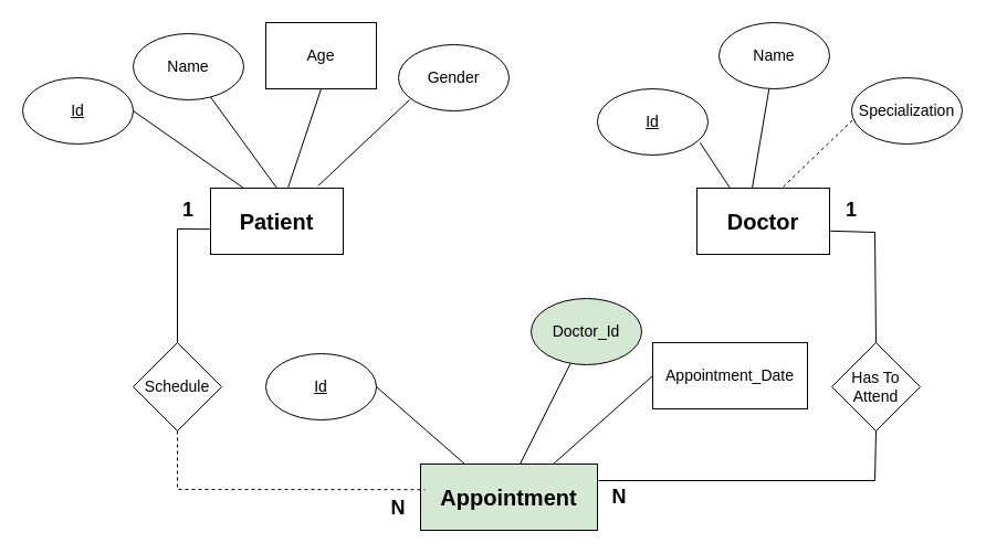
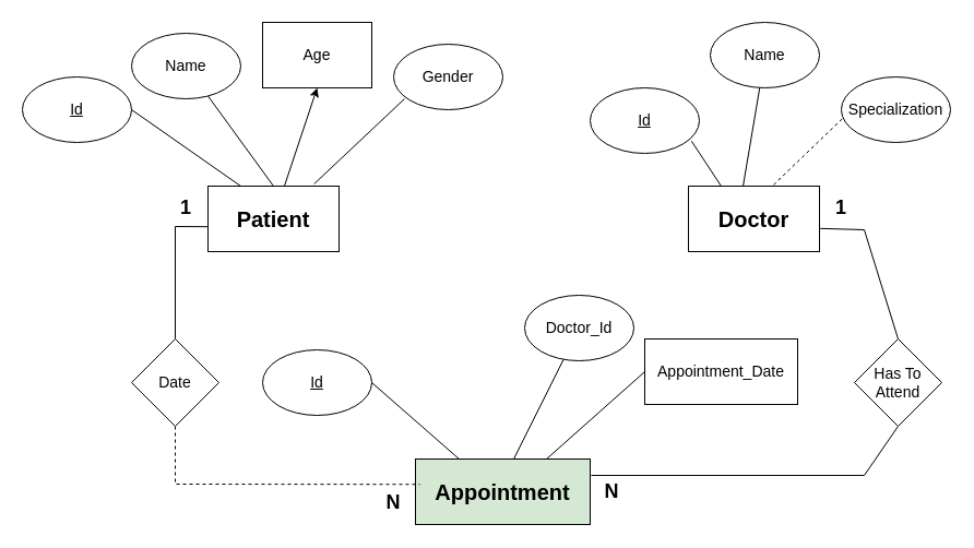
  <mxCell id="0" />
  <mxCell id="1" parent="0" />
  <mxCell id="2" value="Patient" style="rounded=0;whiteSpace=wrap;html=1;fontSize=20;fontStyle=1" parent="1" vertex="1"><mxGeometry x="190" y="170" width="120" height="60" as="geometry" /></mxCell>
  <mxCell id="3" value="Appointment" style="rounded=0;whiteSpace=wrap;html=1;fontSize=20;fontStyle=1;fillColor=#d5e8d4;" parent="1" vertex="1"><mxGeometry x="380" y="420" width="160" height="60" as="geometry" /></mxCell>
  <mxCell id="4" value="Doctor" style="rounded=0;whiteSpace=wrap;html=1;fontSize=20;fontStyle=1" parent="1" vertex="1"><mxGeometry x="630" y="170" width="120" height="60" as="geometry" /></mxCell>
- <mxCell id="5" value="Doctor_Id" style="ellipse;whiteSpace=wrap;html=1;fontSize=14;fillColor=#d5e8d4;" parent="1" vertex="1"><mxGeometry x="480" y="270" width="100" height="60" as="geometry" /></mxCell>
+ <mxCell id="5" value="Doctor_Id" style="ellipse;whiteSpace=wrap;html=1;fontSize=14;" parent="1" vertex="1"><mxGeometry x="480" y="270" width="100" height="60" as="geometry" /></mxCell>
  <mxCell id="6" value="Id" style="ellipse;whiteSpace=wrap;html=1;fontSize=14;fontStyle=4" parent="1" vertex="1"><mxGeometry x="240" y="320" width="100" height="60" as="geometry" /></mxCell>
  <mxCell id="7" value="Appointment_Date" style="whiteSpace=wrap;html=1;fontSize=14;rounded=0;" parent="1" vertex="1"><mxGeometry x="590" y="310" width="140" height="60" as="geometry" /></mxCell>
  <mxCell id="8" value="Id" style="ellipse;whiteSpace=wrap;html=1;fontSize=14;fontStyle=4" parent="1" vertex="1"><mxGeometry x="20" y="70" width="100" height="60" as="geometry" /></mxCell>
  <mxCell id="9" value="Name" style="ellipse;whiteSpace=wrap;html=1;fontSize=14;" parent="1" vertex="1"><mxGeometry x="120" y="30" width="100" height="60" as="geometry" /></mxCell>
  <mxCell id="10" value="Age" style="whiteSpace=wrap;html=1;fontSize=14;rounded=0;" parent="1" vertex="1"><mxGeometry x="240" y="20" width="100" height="60" as="geometry" /></mxCell>
  <mxCell id="11" value="&lt;font style=&quot;font-size: 14px;&quot;&gt;Gender&lt;/font&gt;" style="ellipse;whiteSpace=wrap;html=1;fontSize=14;" parent="1" vertex="1"><mxGeometry x="360" y="40" width="100" height="60" as="geometry" /></mxCell>
  <mxCell id="12" value="Id" style="ellipse;whiteSpace=wrap;html=1;fontSize=14;fontStyle=4" parent="1" vertex="1"><mxGeometry x="540" y="80" width="100" height="60" as="geometry" /></mxCell>
  <mxCell id="13" value="Name" style="ellipse;whiteSpace=wrap;html=1;fontSize=14;" parent="1" vertex="1"><mxGeometry x="650" y="20" width="100" height="60" as="geometry" /></mxCell>
  <mxCell id="14" value="Specialization" style="ellipse;whiteSpace=wrap;html=1;fontSize=14;" parent="1" vertex="1"><mxGeometry x="770" y="70" width="100" height="60" as="geometry" /></mxCell>
  <mxCell id="15" value="" style="endArrow=none;html=1;rounded=0;entryX=0;entryY=0.5;entryDx=0;entryDy=0;" parent="1" target="7" edge="1"><mxGeometry width="50" height="50" relative="1" as="geometry"><mxPoint x="500" y="420" as="sourcePoint" /><mxPoint x="550" y="370" as="targetPoint" /></mxGeometry></mxCell>
  <mxCell id="16" value="" style="endArrow=none;html=1;rounded=0;exitX=0.25;exitY=0;exitDx=0;exitDy=0;entryX=0.928;entryY=0.813;entryDx=0;entryDy=0;entryPerimeter=0;" parent="1" source="4" target="12" edge="1"><mxGeometry width="50" height="50" relative="1" as="geometry"><mxPoint x="650" y="150" as="sourcePoint" /><mxPoint x="700" y="100" as="targetPoint" /></mxGeometry></mxCell>
  <mxCell id="17" value="" style="endArrow=none;html=1;rounded=0;entryX=0.012;entryY=0.633;entryDx=0;entryDy=0;entryPerimeter=0;exitX=0.65;exitY=-0.02;exitDx=0;exitDy=0;exitPerimeter=0;dashed=1;" parent="1" source="4" target="14" edge="1"><mxGeometry width="50" height="50" relative="1" as="geometry"><mxPoint x="690" y="170" as="sourcePoint" /><mxPoint x="740" y="120" as="targetPoint" /></mxGeometry></mxCell>
  <mxCell id="18" value="" style="endArrow=none;html=1;rounded=0;exitX=0.417;exitY=0;exitDx=0;exitDy=0;exitPerimeter=0;" parent="1" source="4" target="13" edge="1"><mxGeometry width="50" height="50" relative="1" as="geometry"><mxPoint x="665" y="160" as="sourcePoint" /><mxPoint x="715" y="110" as="targetPoint" /></mxGeometry></mxCell>
  <mxCell id="19" value="" style="endArrow=none;html=1;rounded=0;exitX=0.5;exitY=0;exitDx=0;exitDy=0;" parent="1" source="2" target="9" edge="1"><mxGeometry width="50" height="50" relative="1" as="geometry"><mxPoint x="250" y="166" as="sourcePoint" /><mxPoint x="275" y="120" as="targetPoint" /></mxGeometry></mxCell>
  <mxCell id="20" value="" style="endArrow=none;html=1;rounded=0;entryX=1;entryY=0.5;entryDx=0;entryDy=0;exitX=0.25;exitY=0;exitDx=0;exitDy=0;" parent="1" source="2" target="8" edge="1"><mxGeometry width="50" height="50" relative="1" as="geometry"><mxPoint x="190" y="170" as="sourcePoint" /><mxPoint x="240" y="120" as="targetPoint" /></mxGeometry></mxCell>
  <mxCell id="21" value="" style="endArrow=none;html=1;rounded=0;exitX=0.81;exitY=-0.033;exitDx=0;exitDy=0;exitPerimeter=0;" parent="1" source="2" edge="1"><mxGeometry width="50" height="50" relative="1" as="geometry"><mxPoint x="320" y="140" as="sourcePoint" /><mxPoint x="370" y="90" as="targetPoint" /></mxGeometry></mxCell>
- <mxCell id="22" value="" style="endArrow=none;html=1;rounded=0;exitX=0.583;exitY=0;exitDx=0;exitDy=0;exitPerimeter=0;entryX=0.5;entryY=1;entryDx=0;entryDy=0;" parent="1" source="2" target="10" edge="1"><mxGeometry width="50" height="50" relative="1" as="geometry"><mxPoint x="250" y="160" as="sourcePoint" /><mxPoint x="300" y="110" as="targetPoint" /></mxGeometry></mxCell>
+ <mxCell id="22" value="" style="endArrow=classic;html=1;rounded=0;exitX=0.583;exitY=0;exitDx=0;exitDy=0;exitPerimeter=0;entryX=0.5;entryY=1;entryDx=0;entryDy=0;" parent="1" source="2" target="10" edge="1"><mxGeometry width="50" height="50" relative="1" as="geometry"><mxPoint x="250" y="160" as="sourcePoint" /><mxPoint x="300" y="110" as="targetPoint" /></mxGeometry></mxCell>
  <mxCell id="23" value="" style="endArrow=none;html=1;rounded=0;" parent="1" target="5" edge="1"><mxGeometry width="50" height="50" relative="1" as="geometry"><mxPoint x="470" y="420" as="sourcePoint" /><mxPoint x="520" y="370" as="targetPoint" /></mxGeometry></mxCell>
  <mxCell id="24" value="" style="endArrow=none;html=1;rounded=0;entryX=1;entryY=0.5;entryDx=0;entryDy=0;" parent="1" target="6" edge="1"><mxGeometry width="50" height="50" relative="1" as="geometry"><mxPoint x="420" y="420" as="sourcePoint" /><mxPoint x="470" y="370" as="targetPoint" /></mxGeometry></mxCell>
  <mxCell id="25" value="" style="endArrow=none;html=1;rounded=0;exitX=0.5;exitY=0;exitDx=0;exitDy=0;entryX=0.003;entryY=0.62;entryDx=0;entryDy=0;entryPerimeter=0;" parent="1" source="26" target="2" edge="1"><mxGeometry width="50" height="50" relative="1" as="geometry"><mxPoint x="160" y="350" as="sourcePoint" /><mxPoint x="200" y="210" as="targetPoint" /><Array as="points"><mxPoint x="160" y="207" /></Array></mxGeometry></mxCell>
- <mxCell id="26" value="Schedule" style="rhombus;whiteSpace=wrap;html=1;fontSize=14;" parent="1" vertex="1"><mxGeometry x="120" y="310" width="80" height="80" as="geometry" /></mxCell>
- <mxCell id="27" value="Has To Attend" style="rhombus;whiteSpace=wrap;html=1;fontSize=14;" parent="1" vertex="1"><mxGeometry x="752" y="310" width="80" height="80" as="geometry" /></mxCell>
+ <mxCell id="26" value="Date" style="rhombus;whiteSpace=wrap;html=1;fontSize=14;" parent="1" vertex="1"><mxGeometry x="120" y="310" width="80" height="80" as="geometry" /></mxCell>
+ <mxCell id="27" value="Has To Attend" style="rhombus;whiteSpace=wrap;html=1;fontSize=14;" parent="1" vertex="1"><mxGeometry x="782" y="310" width="80" height="80" as="geometry" /></mxCell>
  <mxCell id="28" value="" style="endArrow=none;html=1;rounded=0;entryX=0.025;entryY=0.387;entryDx=0;entryDy=0;entryPerimeter=0;dashed=1;" parent="1" source="26" target="3" edge="1"><mxGeometry width="50" height="50" relative="1" as="geometry"><mxPoint x="150" y="470" as="sourcePoint" /><mxPoint x="210" y="420" as="targetPoint" /><Array as="points"><mxPoint x="160" y="443" /></Array></mxGeometry></mxCell>
  <mxCell id="29" value="" style="endArrow=none;html=1;rounded=0;entryX=0.997;entryY=0.647;entryDx=0;entryDy=0;entryPerimeter=0;exitX=0.5;exitY=0;exitDx=0;exitDy=0;" parent="1" source="27" edge="1"><mxGeometry width="50" height="50" relative="1" as="geometry"><mxPoint x="781" y="320" as="sourcePoint" /><mxPoint x="750.64" y="208.82" as="targetPoint" /><Array as="points"><mxPoint x="791" y="210" /></Array></mxGeometry></mxCell>
  <mxCell id="30" value="" style="endArrow=none;html=1;rounded=0;entryX=0.5;entryY=1;entryDx=0;entryDy=0;exitX=1;exitY=0.25;exitDx=0;exitDy=0;" parent="1" target="27" edge="1"><mxGeometry width="50" height="50" relative="1" as="geometry"><mxPoint x="541" y="435" as="sourcePoint" /><mxPoint x="751" y="420" as="targetPoint" /><Array as="points"><mxPoint x="791" y="435" /></Array></mxGeometry></mxCell>
  <mxCell id="31" value="&lt;font style=&quot;font-size: 18px;&quot;&gt;&lt;span style=&quot;font-size: 18px;&quot;&gt;1&lt;/span&gt;&lt;/font&gt;" style="text;html=1;align=center;verticalAlign=middle;whiteSpace=wrap;rounded=0;fontSize=18;fontStyle=1" parent="1" vertex="1"><mxGeometry x="150" y="170" width="40" height="40" as="geometry" /></mxCell>
  <mxCell id="32" value="&lt;font style=&quot;font-size: 18px;&quot;&gt;&lt;span style=&quot;font-size: 18px;&quot;&gt;1&lt;/span&gt;&lt;/font&gt;" style="text;html=1;align=center;verticalAlign=middle;whiteSpace=wrap;rounded=0;fontSize=18;fontStyle=1" parent="1" vertex="1"><mxGeometry x="750" y="175" width="40" height="30" as="geometry" /></mxCell>
  <mxCell id="33" value="N" style="text;html=1;align=center;verticalAlign=middle;whiteSpace=wrap;rounded=0;fontSize=18;fontStyle=1" parent="1" vertex="1"><mxGeometry x="540" y="430" width="40" height="40" as="geometry" /></mxCell>
  <mxCell id="34" value="N" style="text;html=1;align=center;verticalAlign=middle;whiteSpace=wrap;rounded=0;fontSize=18;fontStyle=1" parent="1" vertex="1"><mxGeometry x="340" y="440" width="40" height="40" as="geometry" /></mxCell>
